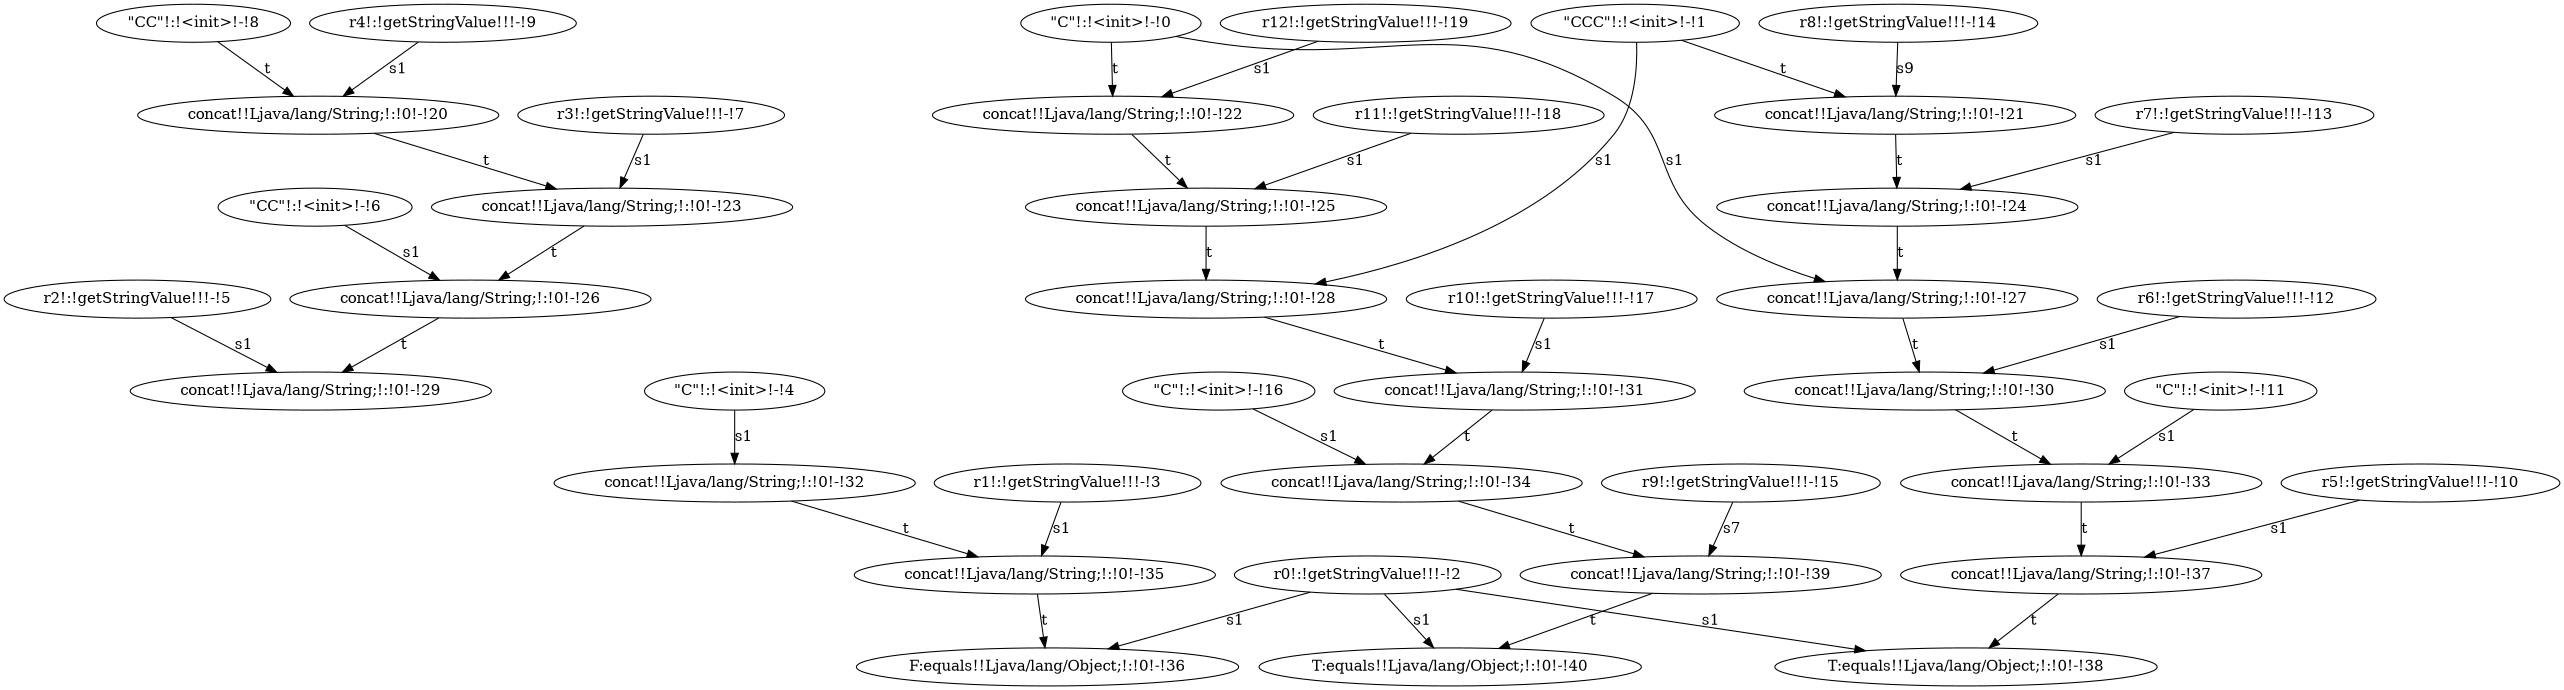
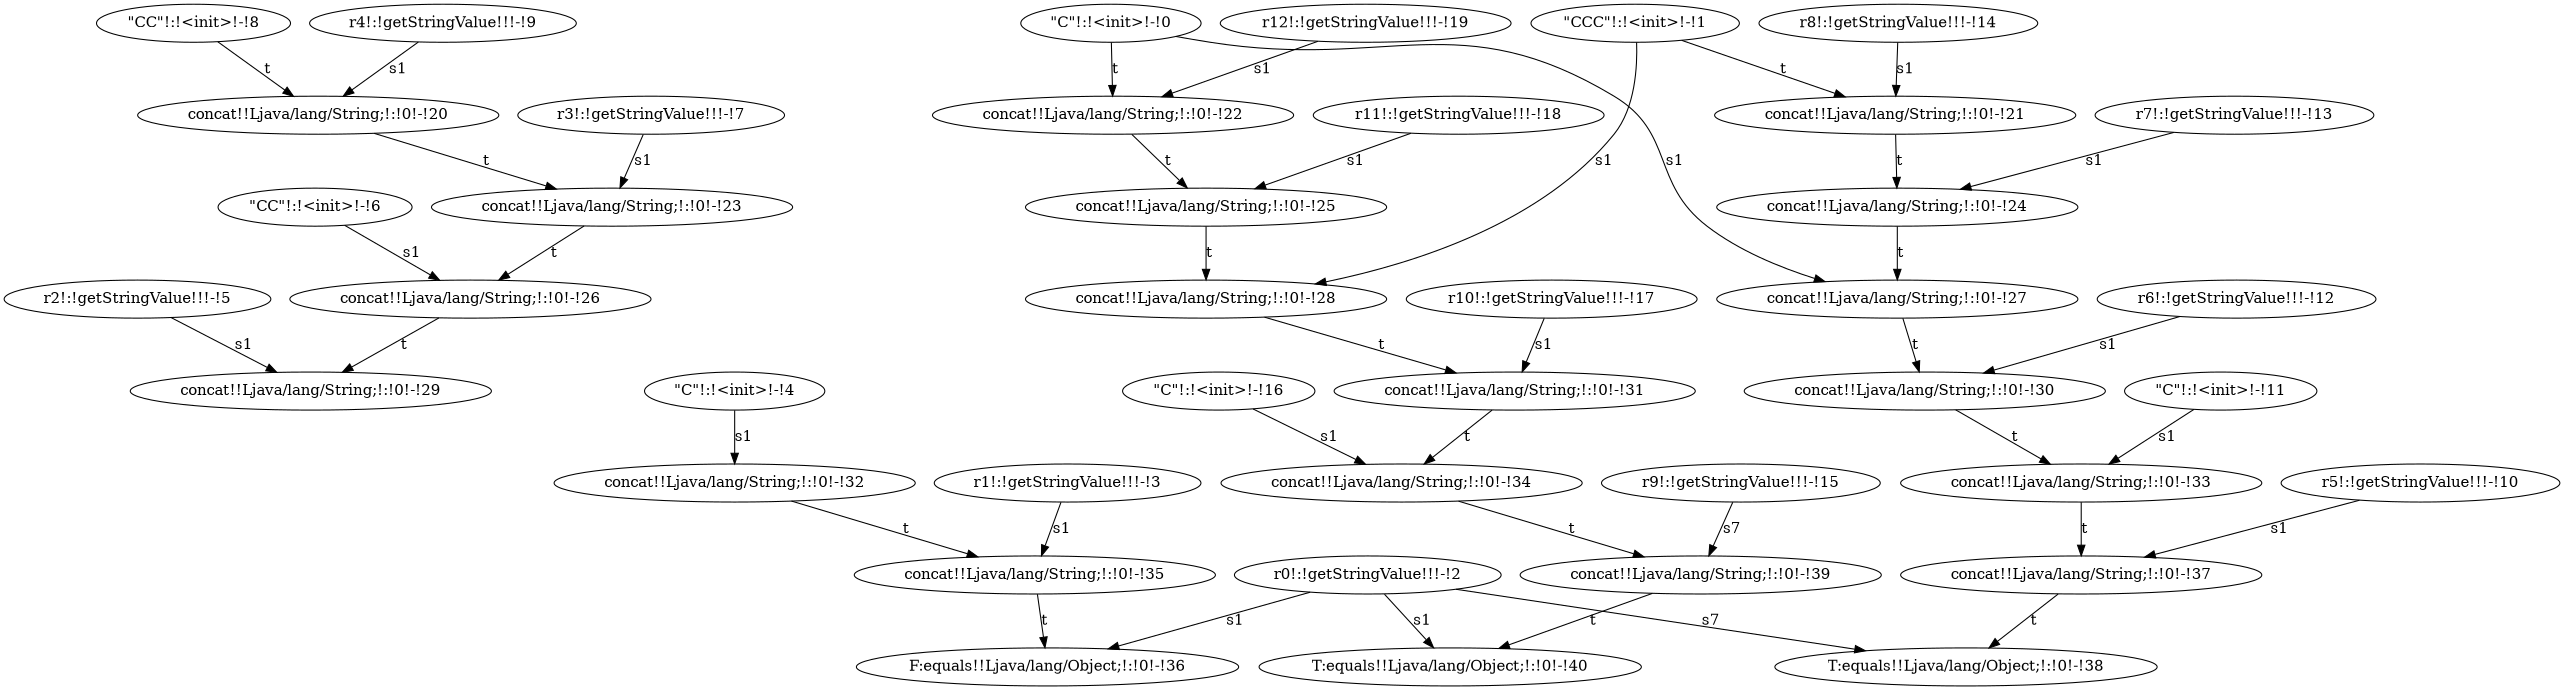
  digraph {
    n1 [label="concat!!Ljava/lang/String;!:!0!-!26"]
    n2 [label="concat!!Ljava/lang/String;!:!0!-!29"]
    n3 [label="concat!!Ljava/lang/String;!:!0!-!32"]
    n4 [label="concat!!Ljava/lang/String;!:!0!-!35"]
    n5 [label="F:equals!!Ljava/lang/Object;!:!0!-!36"]
    n6 [label="\"C\"!:!<init>!-!0"]
    n7 [label="concat!!Ljava/lang/String;!:!0!-!22"]
    n8 [label="concat!!Ljava/lang/String;!:!0!-!27"]
    n9 [label="concat!!Ljava/lang/String;!:!0!-!25"]
    n10 [label="concat!!Ljava/lang/String;!:!0!-!30"]
    n11 [label="\"C\"!:!<init>!-!11"]
    n12 [label="concat!!Ljava/lang/String;!:!0!-!33"]
    n13 [label="concat!!Ljava/lang/String;!:!0!-!37"]
    n14 [label="r8!:!getStringValue!!!-!14"]
    n15 [label="concat!!Ljava/lang/String;!:!0!-!21"]
    n16 [label="concat!!Ljava/lang/String;!:!0!-!24"]
    n17 [label="concat!!Ljava/lang/String;!:!0!-!28"]
    n18 [label="r0!:!getStringValue!!!-!2"]
    n19 [label="T:equals!!Ljava/lang/Object;!:!0!-!40"]
    n20 [label="T:equals!!Ljava/lang/Object;!:!0!-!38"]
    n21 [label="r12!:!getStringValue!!!-!19"]
    n22 [label="\"CC\"!:!<init>!-!6"]
    n23 [label="r6!:!getStringValue!!!-!12"]
    n24 [label="r5!:!getStringValue!!!-!10"]
    n25 [label="\"C\"!:!<init>!-!16"]
    n26 [label="concat!!Ljava/lang/String;!:!0!-!34"]
    n27 [label="concat!!Ljava/lang/String;!:!0!-!39"]
    n28 [label="concat!!Ljava/lang/String;!:!0!-!20"]
    n29 [label="concat!!Ljava/lang/String;!:!0!-!23"]
    n30 [label="\"CC\"!:!<init>!-!8"]
    n31 [label="r7!:!getStringValue!!!-!13"]
    n32 [label="concat!!Ljava/lang/String;!:!0!-!31"]
    n33 [label="r4!:!getStringValue!!!-!9"]
    n34 [label="r2!:!getStringValue!!!-!5"]
    n35 [label="r1!:!getStringValue!!!-!3"]
    n36 [label="\"C\"!:!<init>!-!4"]
    n37 [label="r10!:!getStringValue!!!-!17"]
    n38 [label="r3!:!getStringValue!!!-!7"]
    n39 [label="r9!:!getStringValue!!!-!15"]
    n40 [label="r11!:!getStringValue!!!-!18"]
    n41 [label="\"CCC\"!:!<init>!-!1"]
    n1 -> n2 [label=t]
    n3 -> n4 [label=t]
    n4 -> n5 [label=t]
    n6 -> n7 [label=t]
    n6 -> n8 [label=s1]
    n7 -> n9 [label=t]
    n8 -> n10 [label=t]
    n9 -> n17 [label=t]
    n10 -> n12 [label=t]
    n11 -> n12 [label=s1]
    n12 -> n13 [label=t]
    n13 -> n20 [label=t]
-   n14 -> n15 [label=s9]
+   n14 -> n15 [label=s1]
    n15 -> n16 [label=t]
    n16 -> n8 [label=t]
    n17 -> n32 [label=t]
    n18 -> n5 [label=s1]
    n18 -> n19 [label=s1]
-   n18 -> n20 [label=s1]
+   n18 -> n20 [label=s7]
    n21 -> n7 [label=s1]
    n22 -> n1 [label=s1]
    n23 -> n10 [label=s1]
    n24 -> n13 [label=s1]
    n25 -> n26 [label=s1]
    n26 -> n27 [label=t]
    n27 -> n19 [label=t]
    n28 -> n29 [label=t]
    n29 -> n1 [label=t]
    n30 -> n28 [label=t]
    n31 -> n16 [label=s1]
    n32 -> n26 [label=t]
    n33 -> n28 [label=s1]
    n34 -> n2 [label=s1]
    n35 -> n4 [label=s1]
    n36 -> n3 [label=s1]
    n37 -> n32 [label=s1]
    n38 -> n29 [label=s1]
    n39 -> n27 [label=s7]
    n40 -> n9 [label=s1]
    n41 -> n15 [label=t]
    n41 -> n17 [label=s1]
  }
